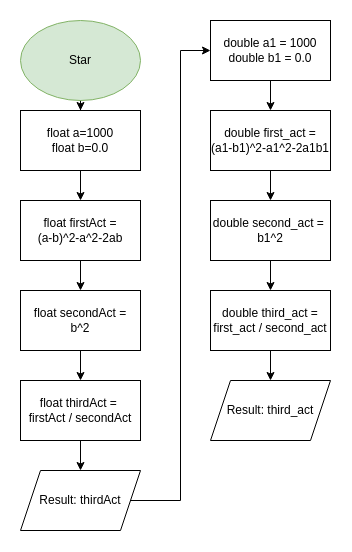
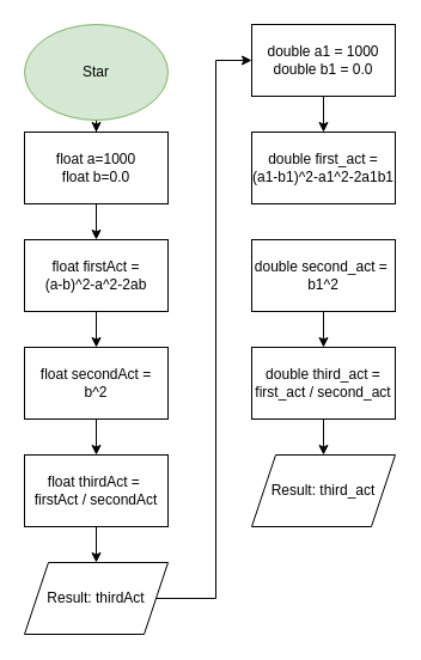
  <mxCell id="0" />
  <mxCell id="1" parent="0" />
  <mxCell id="2" value="" style="edgeStyle=orthogonalEdgeStyle;rounded=0;orthogonalLoop=1;jettySize=auto;html=1;" edge="1" parent="1" source="3" target="5"><mxGeometry relative="1" as="geometry" /></mxCell>
  <mxCell id="3" value="Star" style="ellipse;whiteSpace=wrap;html=1;fillColor=#d5e8d4;strokeColor=#82b366;" vertex="1" parent="1"><mxGeometry width="120" height="80" as="geometry" x="20" y="20" /></mxCell>
  <mxCell id="4" value="" style="edgeStyle=orthogonalEdgeStyle;rounded=0;orthogonalLoop=1;jettySize=auto;html=1;" edge="1" parent="1" source="5" target="7"><mxGeometry relative="1" as="geometry" /></mxCell>
  <mxCell id="5" value="float a=1000&lt;br&gt;float b=0.0" style="whiteSpace=wrap;html=1;" vertex="1" parent="1"><mxGeometry y="110" width="120" height="60" as="geometry" x="20" /></mxCell>
  <mxCell id="6" value="" style="edgeStyle=orthogonalEdgeStyle;rounded=0;orthogonalLoop=1;jettySize=auto;html=1;" edge="1" parent="1" source="7" target="9"><mxGeometry relative="1" as="geometry" /></mxCell>
  <mxCell id="7" value="float firstAct =&lt;br&gt;(a-b)^2-a^2-2ab" style="whiteSpace=wrap;html=1;" vertex="1" parent="1"><mxGeometry y="200" width="120" height="60" as="geometry" x="20" /></mxCell>
  <mxCell id="8" value="" style="edgeStyle=orthogonalEdgeStyle;rounded=0;orthogonalLoop=1;jettySize=auto;html=1;" edge="1" parent="1" source="9" target="11"><mxGeometry relative="1" as="geometry" /></mxCell>
  <mxCell id="9" value="float secondAct =&lt;br&gt;b^2" style="whiteSpace=wrap;html=1;" vertex="1" parent="1"><mxGeometry y="290" width="120" height="60" as="geometry" x="20" /></mxCell>
  <mxCell id="10" value="" style="edgeStyle=orthogonalEdgeStyle;rounded=0;orthogonalLoop=1;jettySize=auto;html=1;" edge="1" parent="1" source="11" target="13"><mxGeometry relative="1" as="geometry" /></mxCell>
  <mxCell id="11" value="float thirdAct =&amp;nbsp;&lt;br&gt;firstAct / secondAct" style="whiteSpace=wrap;html=1;" vertex="1" parent="1"><mxGeometry y="380" width="120" height="60" as="geometry" x="20" /></mxCell>
  <mxCell id="12" style="edgeStyle=orthogonalEdgeStyle;rounded=0;orthogonalLoop=1;jettySize=auto;html=1;exitX=1;exitY=0.5;exitDx=0;exitDy=0;entryX=0;entryY=0.5;entryDx=0;entryDy=0;" edge="1" parent="1" source="13" target="15"><mxGeometry relative="1" as="geometry"><mxPoint x="220" y="60" as="targetPoint" /><Array as="points"><mxPoint x="180" y="500" /><mxPoint x="180" y="50" /></Array></mxGeometry></mxCell>
  <mxCell id="13" value="Result: thirdAct" style="shape=parallelogram;perimeter=parallelogramPerimeter;whiteSpace=wrap;html=1;fixedSize=1;" vertex="1" parent="1"><mxGeometry y="470" width="120" height="60" as="geometry" x="20" /></mxCell>
  <mxCell id="14" value="" style="edgeStyle=orthogonalEdgeStyle;rounded=0;orthogonalLoop=1;jettySize=auto;html=1;" edge="1" parent="1" source="15" target="17"><mxGeometry relative="1" as="geometry" /></mxCell>
  <mxCell id="15" value="double a1 = 1000&lt;br&gt;double b1 = 0.0" style="rounded=0;whiteSpace=wrap;html=1;" vertex="1" parent="1"><mxGeometry x="210" width="120" height="60" as="geometry" y="20" /></mxCell>
- <mxCell id="16" value="" style="edgeStyle=orthogonalEdgeStyle;rounded=0;orthogonalLoop=1;jettySize=auto;html=1;" edge="1" parent="1" source="17" target="19"><mxGeometry relative="1" as="geometry" /></mxCell>
  <mxCell id="17" value="double first_act =&lt;div&gt;(a1-b1)^2-a1^2-2a1b1&lt;br&gt;&lt;/div&gt;" style="whiteSpace=wrap;html=1;rounded=0;" vertex="1" parent="1"><mxGeometry x="210" y="110" width="120" height="60" as="geometry" /></mxCell>
  <mxCell id="18" value="" style="edgeStyle=orthogonalEdgeStyle;rounded=0;orthogonalLoop=1;jettySize=auto;html=1;" edge="1" parent="1" source="19" target="21"><mxGeometry relative="1" as="geometry" /></mxCell>
  <mxCell id="19" value="double second_act =&amp;nbsp;&lt;br&gt;b1^2" style="whiteSpace=wrap;html=1;rounded=0;" vertex="1" parent="1"><mxGeometry x="210" y="200" width="120" height="60" as="geometry" /></mxCell>
  <mxCell id="20" value="" style="edgeStyle=orthogonalEdgeStyle;rounded=0;orthogonalLoop=1;jettySize=auto;html=1;" edge="1" parent="1" source="21" target="22"><mxGeometry relative="1" as="geometry" /></mxCell>
  <mxCell id="21" value="double third_act =&lt;br&gt;first_act / second_act" style="whiteSpace=wrap;html=1;rounded=0;" vertex="1" parent="1"><mxGeometry x="210" y="290" width="120" height="60" as="geometry" /></mxCell>
  <mxCell id="22" value="Result: third_act" style="shape=parallelogram;perimeter=parallelogramPerimeter;whiteSpace=wrap;html=1;fixedSize=1;rounded=0;" vertex="1" parent="1"><mxGeometry x="210" y="380" width="120" height="60" as="geometry" /></mxCell>
